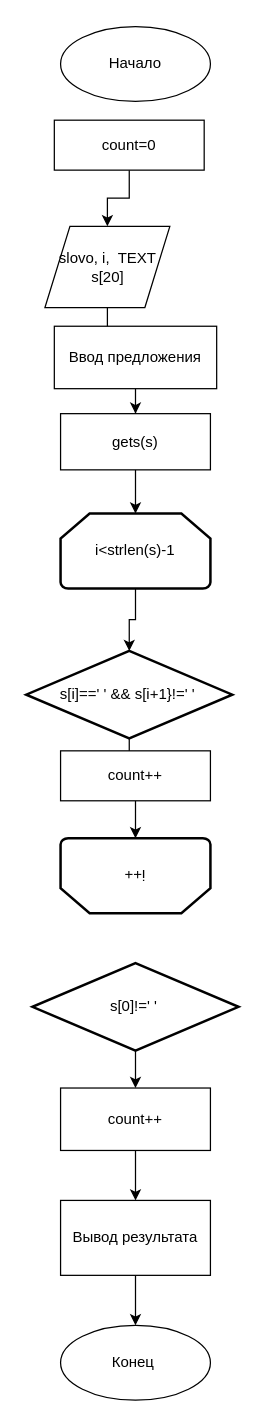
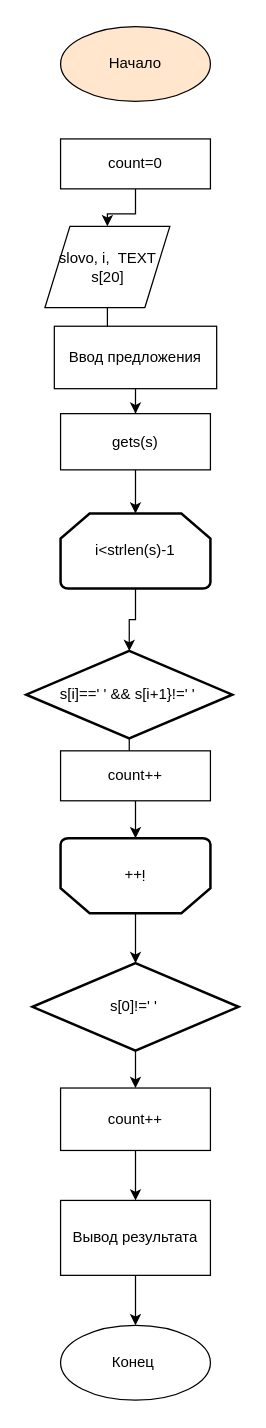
  <mxCell id="0" />
  <mxCell id="1" parent="0" />
- <mxCell id="2" value="Начало" style="ellipse;whiteSpace=wrap;html=1;" vertex="1" parent="1"><mxGeometry x="48" y="20" width="120" height="60" as="geometry" /></mxCell>
+ <mxCell id="2" value="Начало" style="ellipse;whiteSpace=wrap;html=1;fillColor=#ffe6cc;" vertex="1" parent="1"><mxGeometry x="48" y="20" width="120" height="60" as="geometry" /></mxCell>
  <mxCell id="3" style="edgeStyle=orthogonalEdgeStyle;rounded=0;orthogonalLoop=1;jettySize=auto;html=1;" edge="1" parent="1" source="4" target="6"><mxGeometry relative="1" as="geometry" /></mxCell>
- <mxCell id="4" value="count=0" style="rounded=0;whiteSpace=wrap;html=1;" vertex="1" parent="1"><mxGeometry x="43" y="95" width="120" height="40" as="geometry" /></mxCell>
+ <mxCell id="4" value="count=0" style="rounded=0;whiteSpace=wrap;html=1;" vertex="1" parent="1"><mxGeometry x="48" y="110" width="120" height="40" as="geometry" /></mxCell>
  <mxCell id="5" style="edgeStyle=orthogonalEdgeStyle;rounded=0;orthogonalLoop=1;jettySize=auto;html=1;" edge="1" parent="1" source="6" target="8"><mxGeometry relative="1" as="geometry" /></mxCell>
  <mxCell id="6" value="slovo, i,&amp;nbsp; TEXT s[20]" style="shape=parallelogram;perimeter=parallelogramPerimeter;whiteSpace=wrap;html=1;fixedSize=1;" vertex="1" parent="1"><mxGeometry x="35.5" y="180" width="100" height="65" as="geometry" /></mxCell>
  <mxCell id="7" style="edgeStyle=orthogonalEdgeStyle;rounded=0;orthogonalLoop=1;jettySize=auto;html=1;" edge="1" parent="1" source="8" target="10"><mxGeometry relative="1" as="geometry" /></mxCell>
  <mxCell id="8" value="Ввод предложения" style="rounded=0;whiteSpace=wrap;html=1;" vertex="1" parent="1"><mxGeometry x="43" y="260" width="130" height="50" as="geometry" /></mxCell>
  <mxCell id="9" value="" style="edgeStyle=orthogonalEdgeStyle;rounded=0;orthogonalLoop=1;jettySize=auto;html=1;" edge="1" parent="1" source="10" target="14"><mxGeometry relative="1" as="geometry" /></mxCell>
  <mxCell id="10" value="gets(s)" style="rounded=0;whiteSpace=wrap;html=1;" vertex="1" parent="1"><mxGeometry x="48" y="330" width="120" height="45" as="geometry" /></mxCell>
+ <mxCell id="11" style="edgeStyle=orthogonalEdgeStyle;rounded=0;orthogonalLoop=1;jettySize=auto;html=1;entryX=0.5;entryY=0;entryDx=0;entryDy=0;entryPerimeter=0;" edge="1" parent="1" source="12" target="20"><mxGeometry relative="1" as="geometry" /></mxCell>
  <mxCell id="12" value="i++" style="strokeWidth=2;html=1;shape=mxgraph.flowchart.loop_limit;whiteSpace=wrap;rotation=-180;" vertex="1" parent="1"><mxGeometry x="48" y="670" width="120" height="60" as="geometry" /></mxCell>
  <mxCell id="13" style="edgeStyle=orthogonalEdgeStyle;rounded=0;orthogonalLoop=1;jettySize=auto;html=1;" edge="1" parent="1" source="14" target="16"><mxGeometry relative="1" as="geometry" /></mxCell>
  <mxCell id="14" value="i&amp;lt;strlen(s)-1" style="strokeWidth=2;html=1;shape=mxgraph.flowchart.loop_limit;whiteSpace=wrap;rotation=0;" vertex="1" parent="1"><mxGeometry x="48" y="410" width="120" height="60" as="geometry" /></mxCell>
  <mxCell id="15" style="edgeStyle=orthogonalEdgeStyle;rounded=0;orthogonalLoop=1;jettySize=auto;html=1;" edge="1" parent="1" source="16" target="18"><mxGeometry relative="1" as="geometry" /></mxCell>
  <mxCell id="16" value="s[i]==' ' &amp;amp;&amp;amp; s[i+1}!=' '&amp;nbsp;" style="strokeWidth=2;html=1;shape=mxgraph.flowchart.decision;whiteSpace=wrap;" vertex="1" parent="1"><mxGeometry x="20.5" y="520" width="165" height="70" as="geometry" /></mxCell>
  <mxCell id="17" style="edgeStyle=orthogonalEdgeStyle;rounded=0;orthogonalLoop=1;jettySize=auto;html=1;" edge="1" parent="1" source="18" target="12"><mxGeometry relative="1" as="geometry" /></mxCell>
  <mxCell id="18" value="count++" style="rounded=0;whiteSpace=wrap;html=1;" vertex="1" parent="1"><mxGeometry x="48" y="600" width="120" height="40" as="geometry" /></mxCell>
  <mxCell id="19" style="edgeStyle=orthogonalEdgeStyle;rounded=0;orthogonalLoop=1;jettySize=auto;html=1;" edge="1" parent="1" source="20" target="22"><mxGeometry relative="1" as="geometry" /></mxCell>
  <mxCell id="20" value="s[0]!=' '&amp;nbsp;" style="strokeWidth=2;html=1;shape=mxgraph.flowchart.decision;whiteSpace=wrap;" vertex="1" parent="1"><mxGeometry x="25.5" y="770" width="165" height="70" as="geometry" /></mxCell>
  <mxCell id="21" style="edgeStyle=orthogonalEdgeStyle;rounded=0;orthogonalLoop=1;jettySize=auto;html=1;" edge="1" parent="1" source="22" target="24"><mxGeometry relative="1" as="geometry" /></mxCell>
  <mxCell id="22" value="count++" style="rounded=0;whiteSpace=wrap;html=1;" vertex="1" parent="1"><mxGeometry x="48" y="870" width="120" height="50" as="geometry" /></mxCell>
  <mxCell id="23" style="edgeStyle=orthogonalEdgeStyle;rounded=0;orthogonalLoop=1;jettySize=auto;html=1;entryX=0.5;entryY=0;entryDx=0;entryDy=0;" edge="1" parent="1" source="24" target="25"><mxGeometry relative="1" as="geometry" /></mxCell>
  <mxCell id="24" value="Вывод результата" style="rounded=0;whiteSpace=wrap;html=1;" vertex="1" parent="1"><mxGeometry x="48" y="960" width="120" height="60" as="geometry" /></mxCell>
  <mxCell id="25" value="Конец&amp;nbsp;&lt;br&gt;" style="ellipse;whiteSpace=wrap;html=1;" vertex="1" parent="1"><mxGeometry x="48" y="1060" width="120" height="60" as="geometry" /></mxCell>
